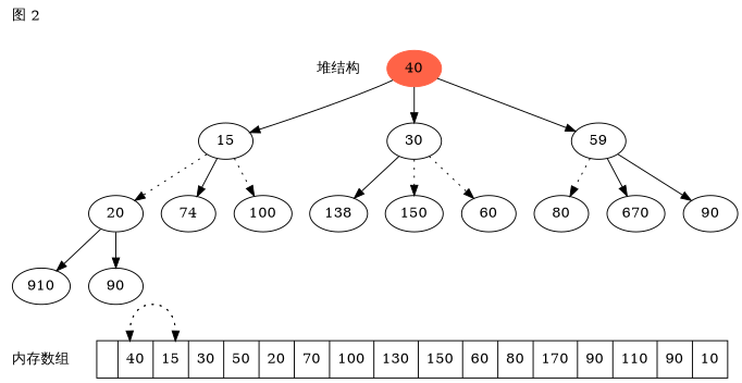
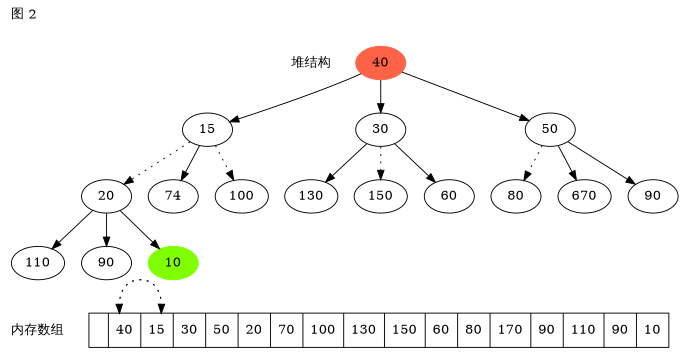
  digraph {
    label="图 2"
    labeljust=l
    labelloc=t
    n1 [label="内存数组" shape=plaintext]
    n2 [label="| <f1> 40 | <f2> 15 | 30 | 50 | 20 | 70 | 100 | 130 | 150 | 60 | 80 | 170 | 90 | 110 | 90 | 10" shape=record]
    n3 [label="堆结构" shape=plaintext]
    n4 [color=tomato label=40 style=filled]
    n5 [label=15]
    n6 [label=30]
-   n7 [label=59]
+   n7 [label=50]
    n8 [label=20]
    n9 [label=74]
    n10 [label=100]
-   n11 [label=138]
+   n11 [label=130]
    n12 [label=150]
    n13 [label=60]
    n14 [label=80]
    n15 [label=670]
    n16 [label=90]
-   n17 [label=910]
+   n17 [label=110]
    n18 [label=90]
+   n19 [color=chartreuse label=10 style=filled]
    subgraph sub_1 {
      rank=sink
      n1
      n2
    }
    n2 -> n2 [headport=f2 style=dotted tailport=f1]
    n2 -> n2 [headport=f1 style=dotted tailport=f2]
    n4 -> n5
    n4 -> n6
    n4 -> n7
    n5 -> n8 [style=dotted]
    n5 -> n9
    n5 -> n10 [style=dotted]
    n6 -> n11
    n6 -> n12 [style=dotted]
-   n6 -> n13 [style=dotted]
+   n6 -> n13
    n7 -> n14 [style=dotted]
    n7 -> n15
    n7 -> n16
    n8 -> n17
    n8 -> n18
+   n8 -> n19
  }
